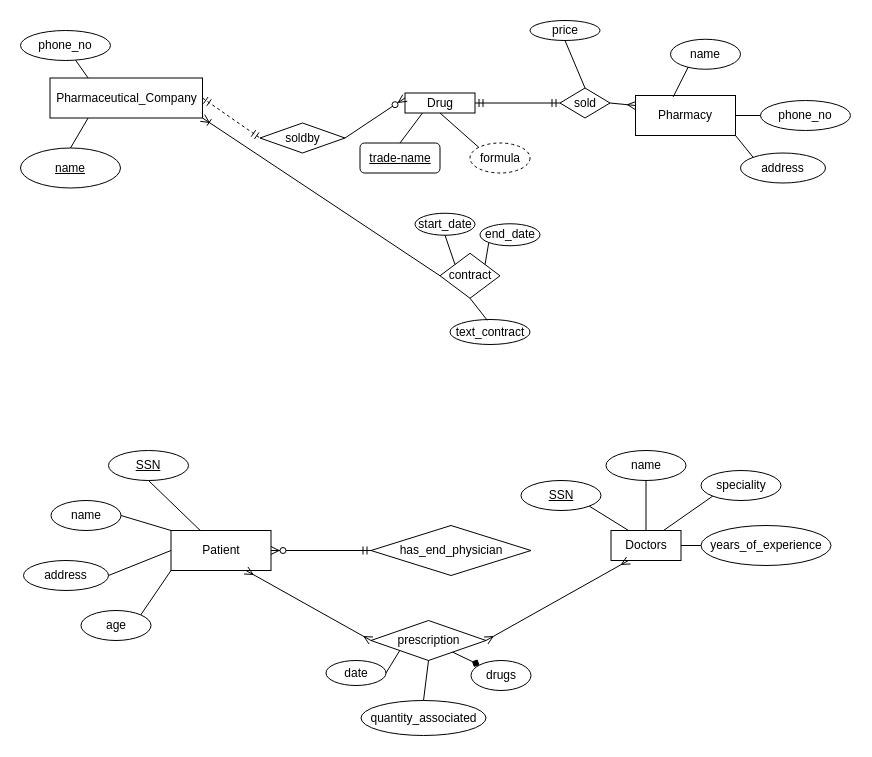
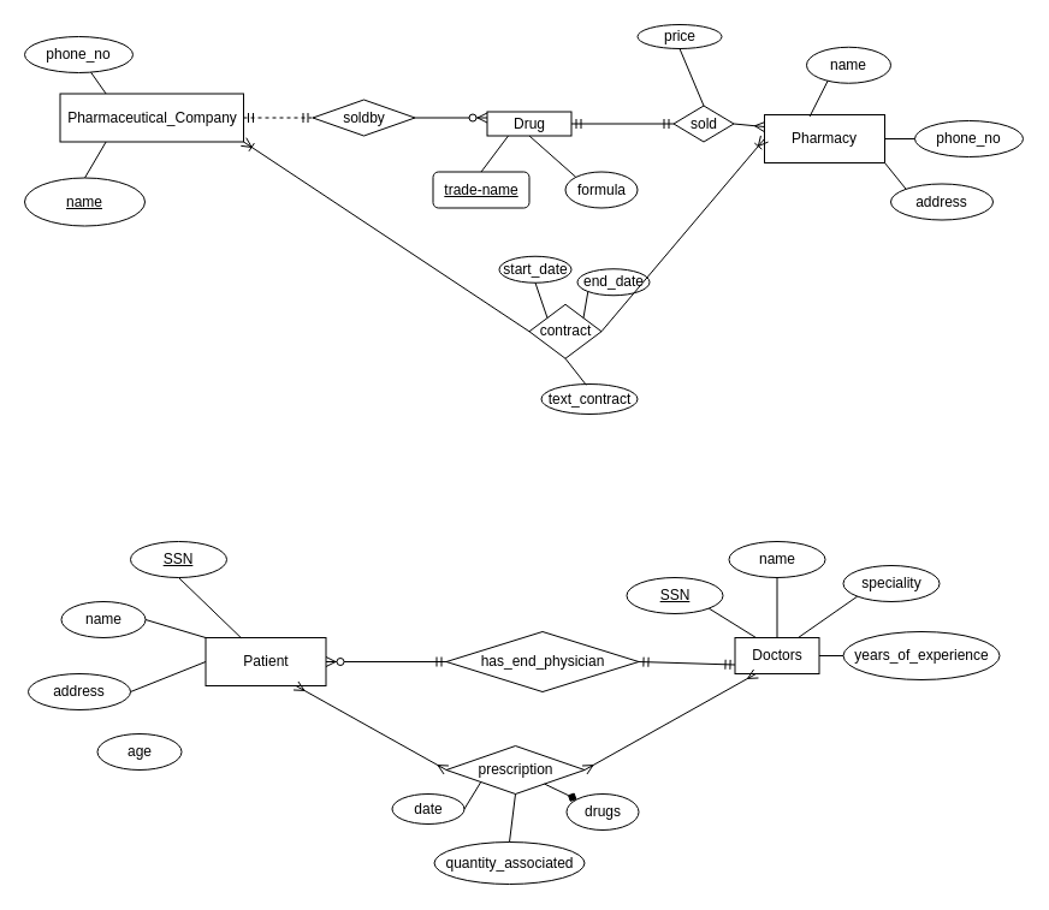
  <mxCell id="0" />
  <mxCell id="1" parent="0" />
  <mxCell id="2" value="Patient" style="whiteSpace=wrap;html=1;align=center;" parent="1" vertex="1"><mxGeometry x="170.5" y="530" width="100" height="40" as="geometry" /></mxCell>
  <mxCell id="3" value="SSN" style="ellipse;whiteSpace=wrap;html=1;align=center;fontStyle=4;" parent="1" vertex="1"><mxGeometry x="108" y="450" width="80" height="30" as="geometry" /></mxCell>
  <mxCell id="4" value="name" style="ellipse;whiteSpace=wrap;html=1;align=center;" parent="1" vertex="1"><mxGeometry x="50.5" y="500" width="70" height="30" as="geometry" /></mxCell>
  <mxCell id="5" value="address" style="ellipse;whiteSpace=wrap;html=1;align=center;" parent="1" vertex="1"><mxGeometry x="23" y="560" width="85" height="30" as="geometry" /></mxCell>
  <mxCell id="6" value="age" style="ellipse;whiteSpace=wrap;html=1;align=center;" parent="1" vertex="1"><mxGeometry x="80.5" y="610" width="70" height="30" as="geometry" /></mxCell>
  <mxCell id="7" value="Doctors" style="whiteSpace=wrap;html=1;align=center;" parent="1" vertex="1"><mxGeometry x="610.5" y="530" width="70" height="30" as="geometry" /></mxCell>
  <mxCell id="8" value="name" style="ellipse;whiteSpace=wrap;html=1;align=center;" parent="1" vertex="1"><mxGeometry x="605.5" y="450" width="80" height="30" as="geometry" /></mxCell>
  <mxCell id="9" value="SSN" style="ellipse;whiteSpace=wrap;html=1;align=center;fontStyle=4;" parent="1" vertex="1"><mxGeometry x="520.5" y="480" width="80" height="30" as="geometry" /></mxCell>
  <mxCell id="10" value="speciality" style="ellipse;whiteSpace=wrap;html=1;align=center;" parent="1" vertex="1"><mxGeometry x="700.5" y="470" width="80" height="30" as="geometry" /></mxCell>
  <mxCell id="11" value="years_of_experience" style="ellipse;whiteSpace=wrap;html=1;align=center;" parent="1" vertex="1"><mxGeometry x="700.5" y="525" width="130" height="40" as="geometry" /></mxCell>
  <mxCell id="12" value="Pharmaceutical_Company" style="whiteSpace=wrap;html=1;align=center;" parent="1" vertex="1"><mxGeometry x="49.5" y="77.5" width="152.5" height="40" as="geometry" /></mxCell>
  <mxCell id="13" value="Pharmacy" style="whiteSpace=wrap;html=1;align=center;" parent="1" vertex="1"><mxGeometry x="635" y="95" width="100" height="40" as="geometry" /></mxCell>
  <mxCell id="14" value="phone_no" style="ellipse;whiteSpace=wrap;html=1;align=center;" parent="1" vertex="1"><mxGeometry x="20" y="30" width="90" height="30" as="geometry" /></mxCell>
  <mxCell id="15" value="name" style="ellipse;whiteSpace=wrap;html=1;align=center;fontStyle=4;" parent="1" vertex="1"><mxGeometry x="20" y="147.5" width="100" height="40" as="geometry" /></mxCell>
  <mxCell id="16" value="Drug" style="whiteSpace=wrap;html=1;align=center;" parent="1" vertex="1"><mxGeometry x="404.5" y="92.5" width="70" height="20" as="geometry" /></mxCell>
  <mxCell id="17" value="" style="endArrow=none;html=1;rounded=0;exitX=0.5;exitY=1;exitDx=0;exitDy=0;" parent="1" source="3" target="2" edge="1"><mxGeometry relative="1" as="geometry"><mxPoint x="330.5" y="600" as="sourcePoint" /><mxPoint x="490.5" y="600" as="targetPoint" /></mxGeometry></mxCell>
  <mxCell id="18" value="" style="endArrow=none;html=1;rounded=0;exitX=1;exitY=0.5;exitDx=0;exitDy=0;entryX=0;entryY=0;entryDx=0;entryDy=0;" parent="1" source="4" target="2" edge="1"><mxGeometry relative="1" as="geometry"><mxPoint x="330.5" y="600" as="sourcePoint" /><mxPoint x="490.5" y="600" as="targetPoint" /></mxGeometry></mxCell>
  <mxCell id="19" value="" style="endArrow=none;html=1;rounded=0;exitX=1;exitY=0.5;exitDx=0;exitDy=0;entryX=0;entryY=0.5;entryDx=0;entryDy=0;" parent="1" source="5" target="2" edge="1"><mxGeometry relative="1" as="geometry"><mxPoint x="330.5" y="600" as="sourcePoint" /><mxPoint x="490.5" y="600" as="targetPoint" /></mxGeometry></mxCell>
- <mxCell id="20" value="" style="endArrow=none;html=1;rounded=0;exitX=1;exitY=0;exitDx=0;exitDy=0;entryX=0;entryY=1;entryDx=0;entryDy=0;" parent="1" source="6" target="2" edge="1"><mxGeometry relative="1" as="geometry"><mxPoint x="330.5" y="600" as="sourcePoint" /><mxPoint x="490.5" y="600" as="targetPoint" /></mxGeometry></mxCell>
  <mxCell id="21" value="" style="endArrow=none;html=1;rounded=0;entryX=1;entryY=1;entryDx=0;entryDy=0;exitX=0.25;exitY=0;exitDx=0;exitDy=0;" parent="1" source="7" target="9" edge="1"><mxGeometry relative="1" as="geometry"><mxPoint x="440.5" y="630" as="sourcePoint" /><mxPoint x="600.5" y="630" as="targetPoint" /></mxGeometry></mxCell>
  <mxCell id="22" value="" style="endArrow=none;html=1;rounded=0;entryX=0.5;entryY=1;entryDx=0;entryDy=0;exitX=0.5;exitY=0;exitDx=0;exitDy=0;" parent="1" source="7" target="8" edge="1"><mxGeometry relative="1" as="geometry"><mxPoint x="440.5" y="630" as="sourcePoint" /><mxPoint x="600.5" y="630" as="targetPoint" /></mxGeometry></mxCell>
  <mxCell id="23" value="" style="endArrow=none;html=1;rounded=0;entryX=0;entryY=1;entryDx=0;entryDy=0;exitX=0.75;exitY=0;exitDx=0;exitDy=0;" parent="1" source="7" target="10" edge="1"><mxGeometry relative="1" as="geometry"><mxPoint x="440.5" y="630" as="sourcePoint" /><mxPoint x="600.5" y="630" as="targetPoint" /></mxGeometry></mxCell>
  <mxCell id="24" value="" style="endArrow=none;html=1;rounded=0;entryX=0;entryY=0.5;entryDx=0;entryDy=0;exitX=1;exitY=0.5;exitDx=0;exitDy=0;" parent="1" source="7" target="11" edge="1"><mxGeometry relative="1" as="geometry"><mxPoint x="440.5" y="630" as="sourcePoint" /><mxPoint x="600.5" y="630" as="targetPoint" /></mxGeometry></mxCell>
  <mxCell id="25" value="" style="endArrow=none;html=1;rounded=0;exitX=0.5;exitY=0;exitDx=0;exitDy=0;entryX=0.25;entryY=1;entryDx=0;entryDy=0;" parent="1" source="15" target="12" edge="1"><mxGeometry relative="1" as="geometry"><mxPoint x="242" y="173.75" as="sourcePoint" /><mxPoint x="402" y="173.75" as="targetPoint" /></mxGeometry></mxCell>
  <mxCell id="26" value="" style="endArrow=none;html=1;rounded=0;entryX=0.25;entryY=0;entryDx=0;entryDy=0;" parent="1" source="14" target="12" edge="1"><mxGeometry relative="1" as="geometry"><mxPoint x="242" y="173.75" as="sourcePoint" /><mxPoint x="402" y="173.75" as="targetPoint" /></mxGeometry></mxCell>
- <mxCell id="27" value="formula" style="ellipse;whiteSpace=wrap;html=1;align=center;dashed=1;" parent="1" vertex="1"><mxGeometry x="469.5" y="142.5" width="60" height="30" as="geometry" /></mxCell>
+ <mxCell id="27" value="formula" style="ellipse;whiteSpace=wrap;html=1;align=center;" parent="1" vertex="1"><mxGeometry x="469.5" y="142.5" width="60" height="30" as="geometry" /></mxCell>
  <mxCell id="28" value="trade-name" style="whiteSpace=wrap;html=1;align=center;fontStyle=4;rounded=1;" parent="1" vertex="1"><mxGeometry x="359.5" y="142.5" width="80" height="30" as="geometry" /></mxCell>
  <mxCell id="29" value="" style="endArrow=none;html=1;rounded=0;entryX=0.5;entryY=0;entryDx=0;entryDy=0;exitX=0.25;exitY=1;exitDx=0;exitDy=0;" parent="1" source="16" target="28" edge="1"><mxGeometry relative="1" as="geometry"><mxPoint x="274.5" y="42.5" as="sourcePoint" /><mxPoint x="434.5" y="42.5" as="targetPoint" /></mxGeometry></mxCell>
  <mxCell id="30" value="" style="endArrow=none;html=1;rounded=0;entryX=0;entryY=0;entryDx=0;entryDy=0;exitX=0.5;exitY=1;exitDx=0;exitDy=0;" parent="1" source="16" target="27" edge="1"><mxGeometry relative="1" as="geometry"><mxPoint x="274.5" y="42.5" as="sourcePoint" /><mxPoint x="434.5" y="42.5" as="targetPoint" /></mxGeometry></mxCell>
  <mxCell id="31" value="phone_no" style="ellipse;whiteSpace=wrap;html=1;align=center;" parent="1" vertex="1"><mxGeometry x="760" y="100" width="90" height="30" as="geometry" /></mxCell>
  <mxCell id="32" value="address" style="ellipse;whiteSpace=wrap;html=1;align=center;" parent="1" vertex="1"><mxGeometry x="740" y="152.5" width="85" height="30" as="geometry" /></mxCell>
  <mxCell id="33" value="name" style="ellipse;whiteSpace=wrap;html=1;align=center;" parent="1" vertex="1"><mxGeometry x="670" y="38.75" width="70" height="30" as="geometry" /></mxCell>
  <mxCell id="34" value="" style="endArrow=none;html=1;rounded=0;entryX=0;entryY=0.5;entryDx=0;entryDy=0;" parent="1" source="13" target="31" edge="1"><mxGeometry relative="1" as="geometry"><mxPoint x="455" y="0" as="sourcePoint" /><mxPoint x="615" y="0" as="targetPoint" /></mxGeometry></mxCell>
  <mxCell id="35" value="" style="endArrow=none;html=1;rounded=0;entryX=0.253;entryY=0.928;entryDx=0;entryDy=0;exitX=0.376;exitY=0.037;exitDx=0;exitDy=0;exitPerimeter=0;entryPerimeter=0;" parent="1" target="33" edge="1" source="13"><mxGeometry relative="1" as="geometry"><mxPoint x="735" y="45" as="sourcePoint" /><mxPoint x="615" y="0" as="targetPoint" /></mxGeometry></mxCell>
  <mxCell id="36" value="" style="endArrow=none;html=1;rounded=0;entryX=0;entryY=0;entryDx=0;entryDy=0;exitX=1;exitY=1;exitDx=0;exitDy=0;" parent="1" source="13" target="32" edge="1"><mxGeometry relative="1" as="geometry"><mxPoint x="455" y="0" as="sourcePoint" /><mxPoint x="615" y="0" as="targetPoint" /></mxGeometry></mxCell>
  <mxCell id="37" value="has_end_physician" style="shape=rhombus;perimeter=rhombusPerimeter;whiteSpace=wrap;html=1;align=center;" parent="1" vertex="1"><mxGeometry x="370.5" y="525" width="160" height="50" as="geometry" /></mxCell>
+ <mxCell id="38" value="" style="fontSize=12;html=1;endArrow=ERmandOne;startArrow=ERmandOne;entryX=0;entryY=0.75;entryDx=0;entryDy=0;exitX=1;exitY=0.5;exitDx=0;exitDy=0;" parent="1" source="37" target="7" edge="1"><mxGeometry width="100" height="100" relative="1" as="geometry"><mxPoint x="520.5" y="550" as="sourcePoint" /><mxPoint x="560.5" y="620" as="targetPoint" /></mxGeometry></mxCell>
  <mxCell id="39" value="" style="fontSize=12;html=1;endArrow=ERzeroToMany;startArrow=ERmandOne;exitX=0;exitY=0.5;exitDx=0;exitDy=0;entryX=1;entryY=0.5;entryDx=0;entryDy=0;" parent="1" source="37" target="2" edge="1"><mxGeometry width="100" height="100" relative="1" as="geometry"><mxPoint x="380.5" y="740" as="sourcePoint" /><mxPoint x="480.5" y="640" as="targetPoint" /></mxGeometry></mxCell>
- <mxCell id="40" value="soldby" style="shape=rhombus;perimeter=rhombusPerimeter;whiteSpace=wrap;html=1;align=center;" parent="1" vertex="1"><mxGeometry x="259.5" y="122.5" width="85" height="30" as="geometry" /></mxCell>
+ <mxCell id="40" value="soldby" style="shape=rhombus;perimeter=rhombusPerimeter;whiteSpace=wrap;html=1;align=center;" parent="1" vertex="1"><mxGeometry x="259.5" y="82.5" width="85" height="30" as="geometry" /></mxCell>
  <mxCell id="41" value="" style="fontSize=12;html=1;endArrow=ERzeroToMany;endFill=1;entryX=0;entryY=0.25;entryDx=0;entryDy=0;exitX=1;exitY=0.5;exitDx=0;exitDy=0;" parent="1" source="40" target="16" edge="1"><mxGeometry width="100" height="100" relative="1" as="geometry"><mxPoint x="367" y="32.5" as="sourcePoint" /><mxPoint x="394.5" y="-57.5" as="targetPoint" /></mxGeometry></mxCell>
  <mxCell id="42" value="" style="fontSize=12;html=1;endArrow=ERmandOne;startArrow=ERmandOne;entryX=0;entryY=0.5;entryDx=0;entryDy=0;exitX=1;exitY=0.5;exitDx=0;exitDy=0;dashed=1;" parent="1" source="12" target="40" edge="1"><mxGeometry width="100" height="100" relative="1" as="geometry"><mxPoint x="329.5" y="38.75" as="sourcePoint" /><mxPoint x="429.5" y="-61.25" as="targetPoint" /></mxGeometry></mxCell>
  <mxCell id="43" value="sold" style="shape=rhombus;perimeter=rhombusPerimeter;whiteSpace=wrap;html=1;align=center;" parent="1" vertex="1"><mxGeometry x="559.5" y="87.5" width="50" height="30" as="geometry" /></mxCell>
  <mxCell id="44" value="" style="fontSize=12;html=1;endArrow=ERmandOne;startArrow=ERmandOne;entryX=1;entryY=0.5;entryDx=0;entryDy=0;exitX=0;exitY=0.5;exitDx=0;exitDy=0;" parent="1" source="43" target="16" edge="1"><mxGeometry width="100" height="100" relative="1" as="geometry"><mxPoint x="514.5" y="112.5" as="sourcePoint" /><mxPoint x="394.5" y="-57.5" as="targetPoint" /></mxGeometry></mxCell>
  <mxCell id="45" value="" style="fontSize=12;html=1;endArrow=ERmany;exitX=1;exitY=0.5;exitDx=0;exitDy=0;entryX=0;entryY=0.25;entryDx=0;entryDy=0;" parent="1" source="43" target="13" edge="1"><mxGeometry width="100" height="100" relative="1" as="geometry"><mxPoint x="732" y="102.5" as="sourcePoint" /><mxPoint x="574.5" y="-60" as="targetPoint" /></mxGeometry></mxCell>
  <mxCell id="46" value="price" style="ellipse;whiteSpace=wrap;html=1;align=center;" parent="1" vertex="1"><mxGeometry x="529.5" y="20" width="70" height="20" as="geometry" /></mxCell>
  <mxCell id="47" value="" style="endArrow=none;html=1;rounded=0;entryX=0.5;entryY=1;entryDx=0;entryDy=0;exitX=0.5;exitY=0;exitDx=0;exitDy=0;" parent="1" source="43" target="46" edge="1"><mxGeometry relative="1" as="geometry"><mxPoint x="555" y="37.5" as="sourcePoint" /><mxPoint x="437" y="-87.5" as="targetPoint" /></mxGeometry></mxCell>
  <mxCell id="48" value="prescription" style="shape=rhombus;perimeter=rhombusPerimeter;whiteSpace=wrap;html=1;align=center;" parent="1" vertex="1"><mxGeometry x="370.5" y="620" width="115" height="40" as="geometry" /></mxCell>
  <mxCell id="49" value="date" style="ellipse;whiteSpace=wrap;html=1;align=center;" parent="1" vertex="1"><mxGeometry x="325.5" y="660" width="60" height="25" as="geometry" /></mxCell>
  <mxCell id="50" value="" style="endArrow=none;html=1;rounded=0;exitX=1;exitY=0.5;exitDx=0;exitDy=0;entryX=0;entryY=1;entryDx=0;entryDy=0;" parent="1" source="49" target="48" edge="1"><mxGeometry relative="1" as="geometry"><mxPoint x="445.5" y="690" as="sourcePoint" /><mxPoint x="605.5" y="690" as="targetPoint" /></mxGeometry></mxCell>
  <mxCell id="51" value="quantity_associated" style="ellipse;whiteSpace=wrap;html=1;align=center;" parent="1" vertex="1"><mxGeometry x="360.5" y="700" width="125" height="35" as="geometry" /></mxCell>
  <mxCell id="52" value="" style="endArrow=none;html=1;rounded=0;exitX=0.5;exitY=0;exitDx=0;exitDy=0;entryX=0.5;entryY=1;entryDx=0;entryDy=0;" parent="1" source="51" target="48" edge="1"><mxGeometry relative="1" as="geometry"><mxPoint x="445.5" y="680" as="sourcePoint" /><mxPoint x="605.5" y="680" as="targetPoint" /></mxGeometry></mxCell>
  <mxCell id="53" value="drugs" style="ellipse;whiteSpace=wrap;html=1;align=center;" parent="1" vertex="1"><mxGeometry x="470.5" y="660" width="60" height="30" as="geometry" /></mxCell>
  <mxCell id="54" value="" style="endArrow=diamond;html=1;rounded=0;" parent="1" source="48" target="53" edge="1"><mxGeometry relative="1" as="geometry"><mxPoint x="445.5" y="680" as="sourcePoint" /><mxPoint x="605.5" y="680" as="targetPoint" /></mxGeometry></mxCell>
  <mxCell id="55" value="" style="fontSize=12;html=1;endArrow=ERmany;startArrow=ERmany;entryX=0.25;entryY=1;entryDx=0;entryDy=0;exitX=1;exitY=0.5;exitDx=0;exitDy=0;" parent="1" source="48" target="7" edge="1"><mxGeometry width="100" height="100" relative="1" as="geometry"><mxPoint x="380.5" y="750" as="sourcePoint" /><mxPoint x="480.5" y="650" as="targetPoint" /></mxGeometry></mxCell>
  <mxCell id="56" value="" style="fontSize=12;html=1;endArrow=ERmany;startArrow=ERmany;entryX=0.75;entryY=1;entryDx=0;entryDy=0;exitX=0;exitY=0.5;exitDx=0;exitDy=0;" parent="1" source="48" target="2" edge="1"><mxGeometry width="100" height="100" relative="1" as="geometry"><mxPoint x="380.5" y="750" as="sourcePoint" /><mxPoint x="480.5" y="650" as="targetPoint" /></mxGeometry></mxCell>
  <mxCell id="57" value="contract" style="shape=rhombus;perimeter=rhombusPerimeter;whiteSpace=wrap;html=1;align=center;" parent="1" vertex="1"><mxGeometry x="439.5" y="252.75" width="60" height="45" as="geometry" /></mxCell>
  <mxCell id="58" value="start_date" style="ellipse;whiteSpace=wrap;html=1;align=center;" parent="1" vertex="1"><mxGeometry x="414.5" y="212.75" width="60" height="22" as="geometry" /></mxCell>
  <mxCell id="59" value="end_date" style="ellipse;whiteSpace=wrap;html=1;align=center;" parent="1" vertex="1"><mxGeometry x="479.5" y="223.25" width="60" height="22" as="geometry" /></mxCell>
  <mxCell id="60" value="text_contract" style="ellipse;whiteSpace=wrap;html=1;align=center;" parent="1" vertex="1"><mxGeometry x="449.5" y="319" width="80" height="25" as="geometry" /></mxCell>
  <mxCell id="61" value="" style="endArrow=none;html=1;rounded=0;entryX=0.5;entryY=1;entryDx=0;entryDy=0;exitX=0;exitY=0;exitDx=0;exitDy=0;" parent="1" source="57" target="58" edge="1"><mxGeometry relative="1" as="geometry"><mxPoint x="289.5" y="262.75" as="sourcePoint" /><mxPoint x="449.5" y="262.75" as="targetPoint" /></mxGeometry></mxCell>
  <mxCell id="62" value="" style="endArrow=none;html=1;rounded=0;entryX=0;entryY=1;entryDx=0;entryDy=0;exitX=1;exitY=0;exitDx=0;exitDy=0;" parent="1" source="57" target="59" edge="1"><mxGeometry relative="1" as="geometry"><mxPoint x="289.5" y="262.75" as="sourcePoint" /><mxPoint x="449.5" y="262.75" as="targetPoint" /></mxGeometry></mxCell>
  <mxCell id="63" value="" style="endArrow=none;html=1;rounded=0;entryX=0.466;entryY=0.03;entryDx=0;entryDy=0;exitX=0.5;exitY=1;exitDx=0;exitDy=0;entryPerimeter=0;" parent="1" source="57" target="60" edge="1"><mxGeometry relative="1" as="geometry"><mxPoint x="284.5" y="319" as="sourcePoint" /><mxPoint x="444.5" y="319" as="targetPoint" /></mxGeometry></mxCell>
  <mxCell id="64" value="" style="fontSize=12;html=1;endArrow=ERoneToMany;entryX=1;entryY=1;entryDx=0;entryDy=0;exitX=0;exitY=0.5;exitDx=0;exitDy=0;" parent="1" source="57" target="12" edge="1"><mxGeometry width="100" height="100" relative="1" as="geometry"><mxPoint x="319.5" y="28.75" as="sourcePoint" /><mxPoint x="419.5" y="-71.25" as="targetPoint" /></mxGeometry></mxCell>
+ <mxCell id="65" value="" style="fontSize=12;html=1;endArrow=ERoneToMany;entryX=0;entryY=0.5;entryDx=0;entryDy=0;exitX=1;exitY=0.5;exitDx=0;exitDy=0;" parent="1" source="57" target="13" edge="1"><mxGeometry width="100" height="100" relative="1" as="geometry"><mxPoint x="319.5" y="28.75" as="sourcePoint" /><mxPoint x="419.5" y="-71.25" as="targetPoint" /></mxGeometry></mxCell>
